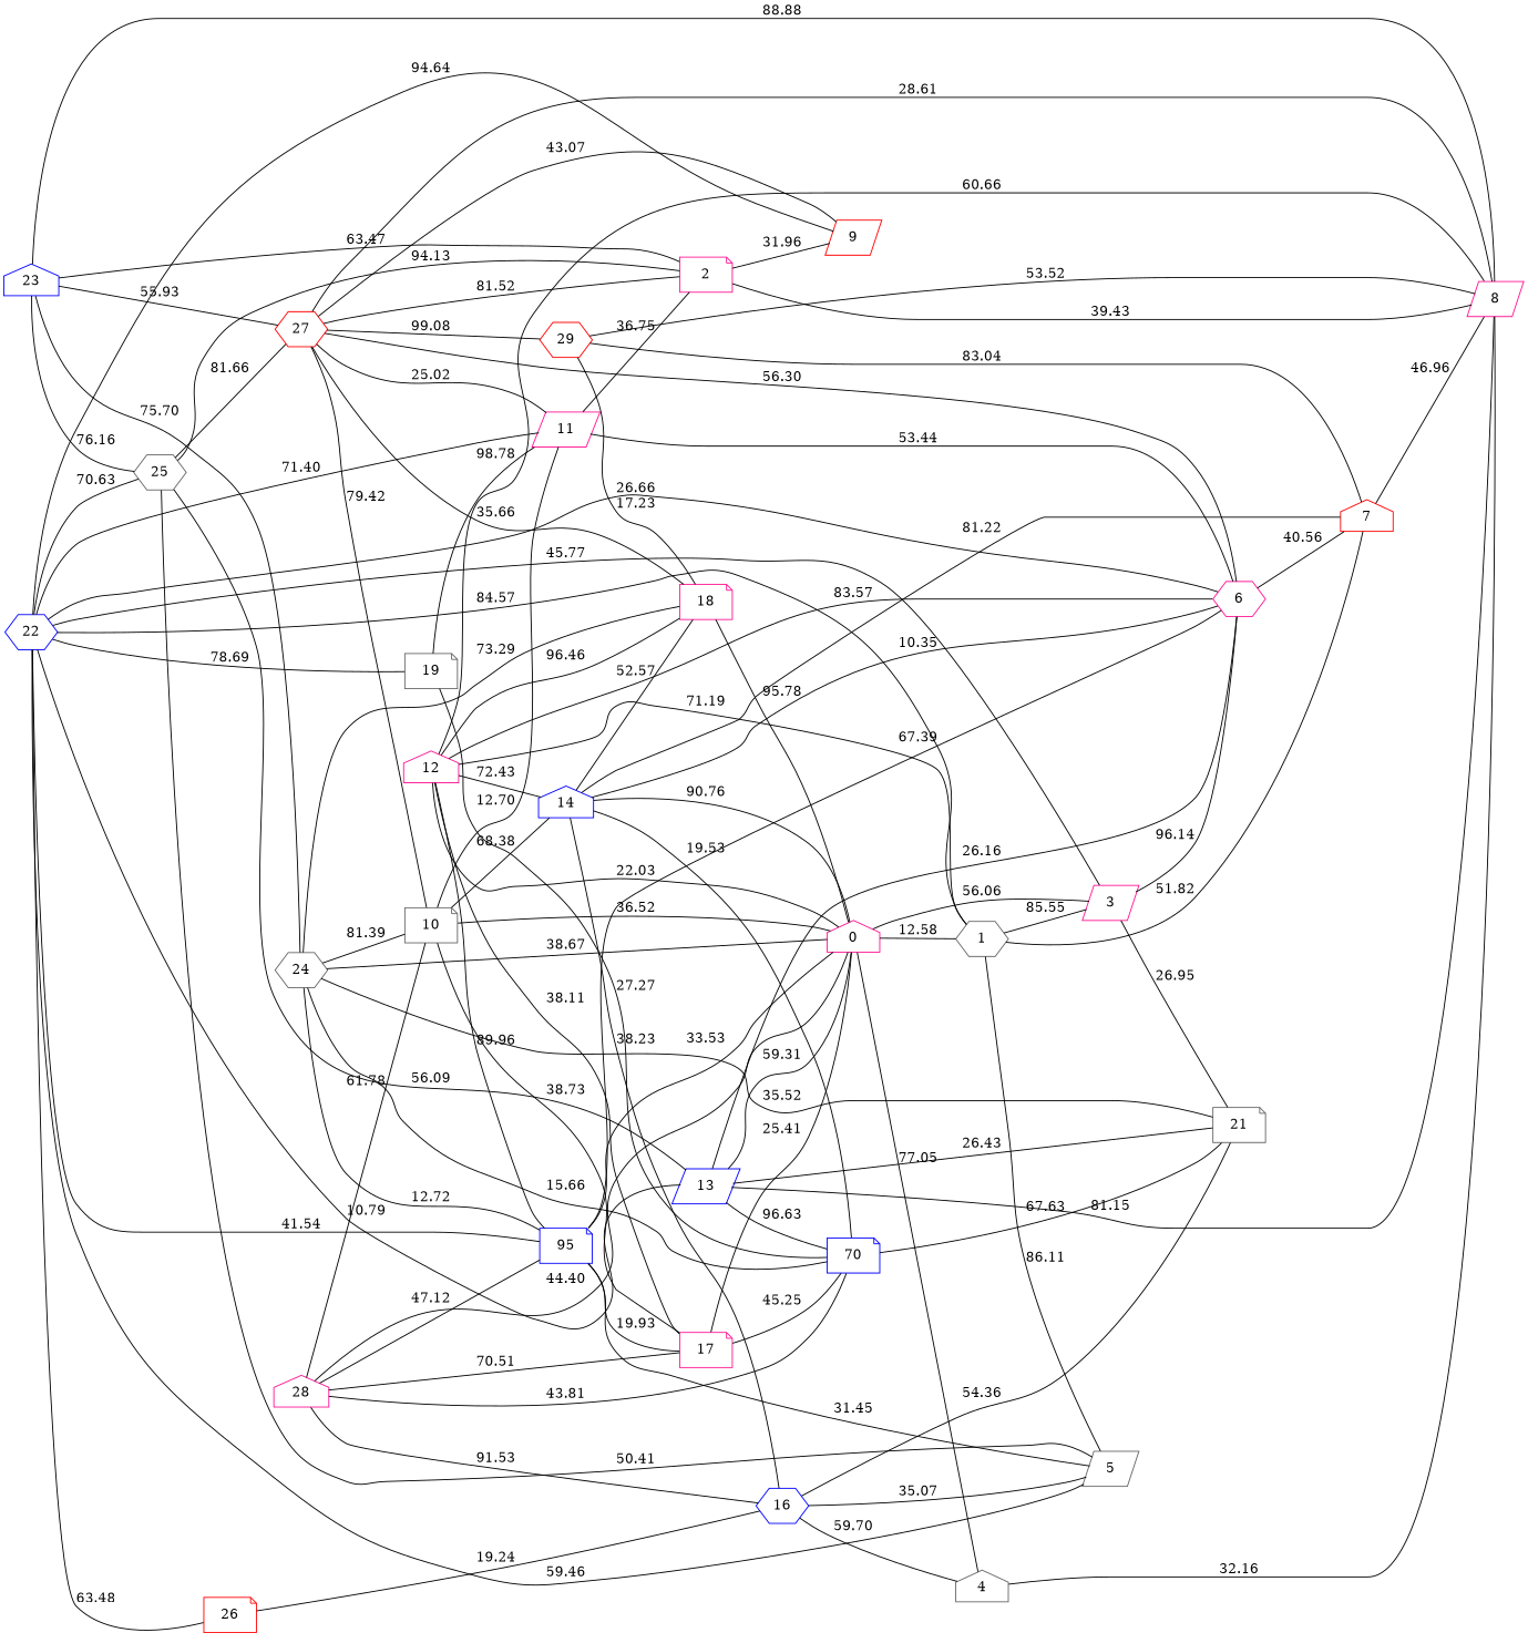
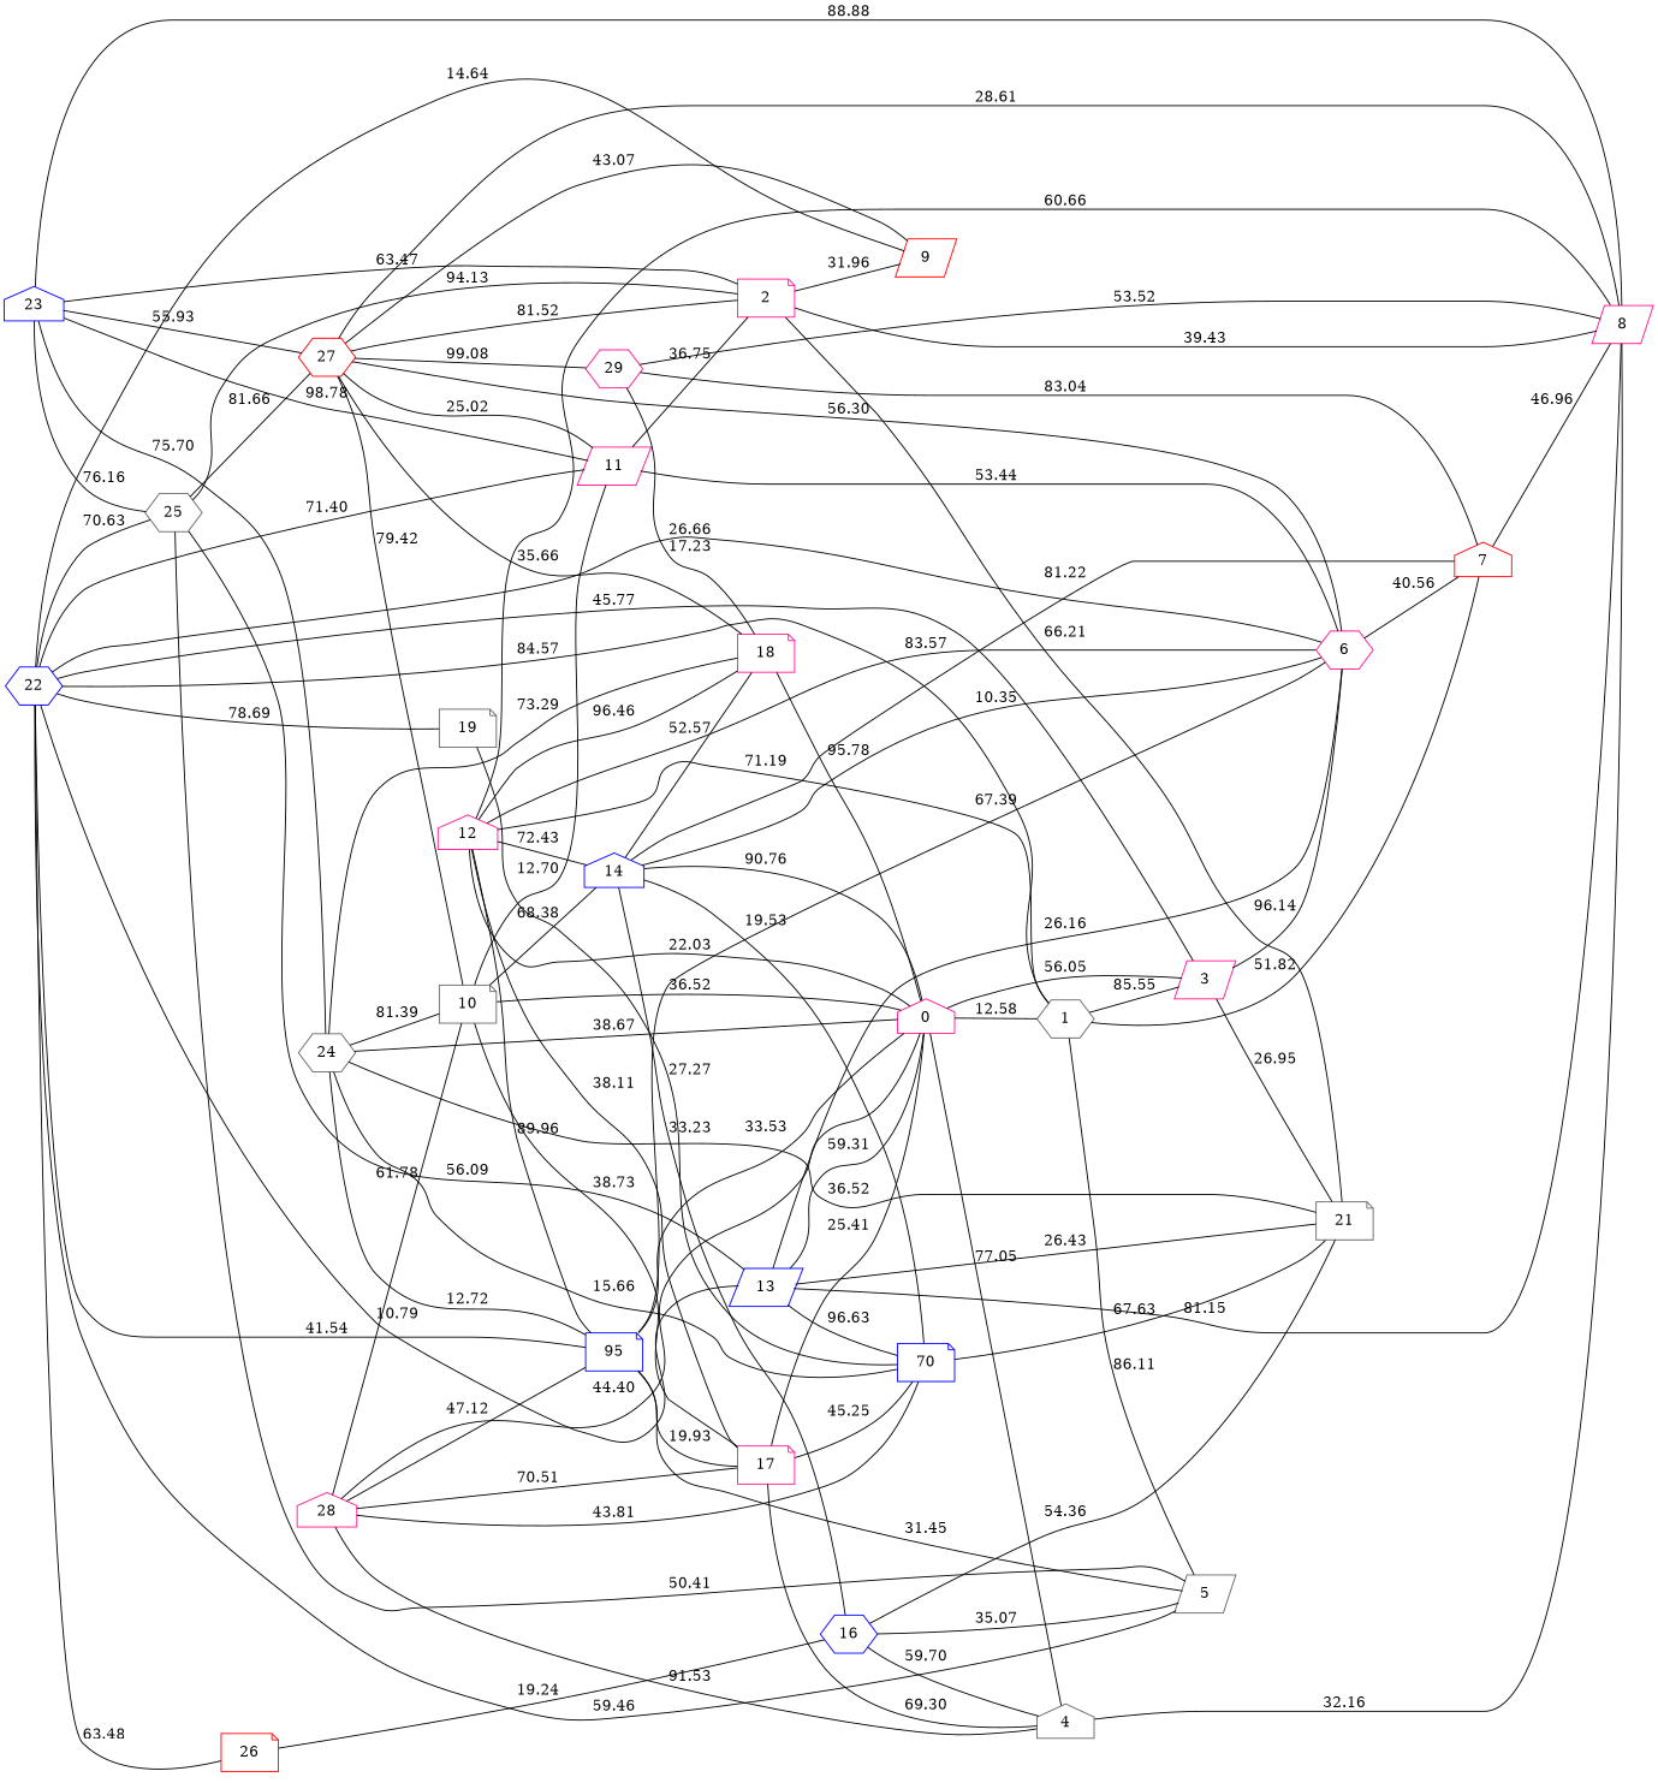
  graph {
    rankdir=LR
    node [color=deeppink shape=note]
    22 [color=blue shape=hexagon]
    9 [color=red shape=parallelogram]
    25 [color=gray40 shape=hexagon]
    3 [shape=parallelogram]
    19 [color=gray40]
    6 [shape=hexagon]
    11 [shape=parallelogram]
    13 [color=blue shape=parallelogram]
    5 [color=gray40 shape=parallelogram]
    1 [color=gray40 shape=hexagon]
    26 [color=red]
    n12 [color=blue label=95]
    27 [color=red shape=hexagon]
    2
    21 [color=gray40]
    n16 [color=blue label=70]
    7 [color=red shape=house]
    8 [shape=parallelogram]
    0 [shape=house]
    16 [color=blue shape=hexagon]
    17
    18
    10 [color=gray40]
-   29 [color=red shape=hexagon]
+   29 [shape=hexagon]
    4 [color=gray40 shape=house]
    23 [color=blue shape=house]
    24 [color=gray40 shape=hexagon]
    14 [color=blue shape=house]
    28 [shape=house]
    12 [shape=house]
-   22 -- 9 [label=94.64]
+   22 -- 9 [label=14.64]
    22 -- 25 [label=70.63]
    22 -- 3 [label=45.77]
    22 -- 19 [label=78.69]
    22 -- 6 [label=26.66]
    22 -- 11 [label=71.40]
    22 -- 13 [label=10.79]
    22 -- 5 [label=59.46]
    22 -- 1 [label=84.57]
    22 -- 26 [label=63.48]
    22 -- n12 [label=41.54]
    25 -- 13 [label=56.09]
    25 -- 5 [label=50.41]
    25 -- 27 [label=81.66]
    25 -- 2 [label=94.13]
    3 -- 6 [label=96.14]
    3 -- 21 [label=26.95]
    19 -- n16 [label=27.27]
    6 -- 7 [label=40.56]
    11 -- 6 [label=53.44]
    11 -- 2 [label=36.75]
    13 -- 6 [label=26.16]
    13 -- 21 [label=26.43]
    13 -- n16 [label=96.63]
    13 -- 8 [label=81.15]
    13 -- 0 [label=59.31]
    1 -- 3 [label=85.55]
    1 -- 5 [label=86.11]
    1 -- 7 [label=51.82]
    26 -- 16 [label=19.24]
    n12 -- 6 [label=67.39]
    n12 -- 5 [label=31.45]
    n12 -- 0 [label=33.53]
    n12 -- 17 [label=19.93]
    27 -- 9 [label=43.07]
    27 -- 6 [label=56.30]
    27 -- 11 [label=25.02]
    27 -- 2 [label=81.52]
    27 -- 8 [label=28.61]
    27 -- 18 [label=35.66]
    27 -- 10 [label=79.42]
    27 -- 29 [label=99.08]
    2 -- 9 [label=31.96]
+   2 -- 21 [label=66.21]
    2 -- 8 [label=39.43]
    n16 -- 21 [label=67.63]
    7 -- 8 [label=46.96]
-   0 -- 3 [label=56.06]
+   0 -- 3 [label=56.05]
    0 -- 1 [label=12.58]
    0 -- 4 [label=77.05]
    16 -- 5 [label=35.07]
    16 -- 21 [label=54.36]
    16 -- 4 [label=59.70]
    17 -- n16 [label=45.25]
    17 -- 0 [label=25.41]
+   17 -- 4 [label=69.30]
    18 -- 0 [label=95.78]
    10 -- 11 [label=12.70]
    10 -- 0 [label=36.52]
    10 -- 17 [label=38.73]
    10 -- 14 [label=68.38]
    29 -- 7 [label=83.04]
    29 -- 8 [label=53.52]
    29 -- 18 [label=17.23]
    4 -- 8 [label=32.16]
    23 -- 25 [label=76.16]
-   19 -- 11 [label=98.78]
+   23 -- 11 [label=98.78]
    23 -- 27 [label=55.93]
    23 -- 2 [label=63.47]
    23 -- 8 [label=88.88]
    23 -- 24 [label=75.70]
    24 -- n12 [label=12.72]
-   24 -- 21 [label=35.52]
+   24 -- 21 [label=36.52]
    24 -- n16 [label=15.66]
    24 -- 0 [label=38.67]
    24 -- 18 [label=73.29]
    24 -- 10 [label=81.39]
    14 -- 6 [label=10.35]
    14 -- n16 [label=19.53]
    14 -- 7 [label=81.22]
    14 -- 0 [label=90.76]
-   14 -- 16 [label=38.23]
+   14 -- 16 [label=33.23]
    14 -- 18 [label=52.57]
    28 -- n12 [label=47.12]
    28 -- n16 [label=43.81]
    28 -- 0 [label=44.40]
-   28 -- 16 [label=91.53]
+   28 -- 4 [label=91.53]
    28 -- 17 [label=70.51]
    28 -- 10 [label=61.78]
    12 -- 6 [label=83.57]
    12 -- 1 [label=71.19]
    12 -- n12 [label=89.96]
    12 -- 8 [label=60.66]
    12 -- 0 [label=22.03]
    12 -- 17 [label=38.11]
    12 -- 18 [label=96.46]
    12 -- 14 [label=72.43]
  }
